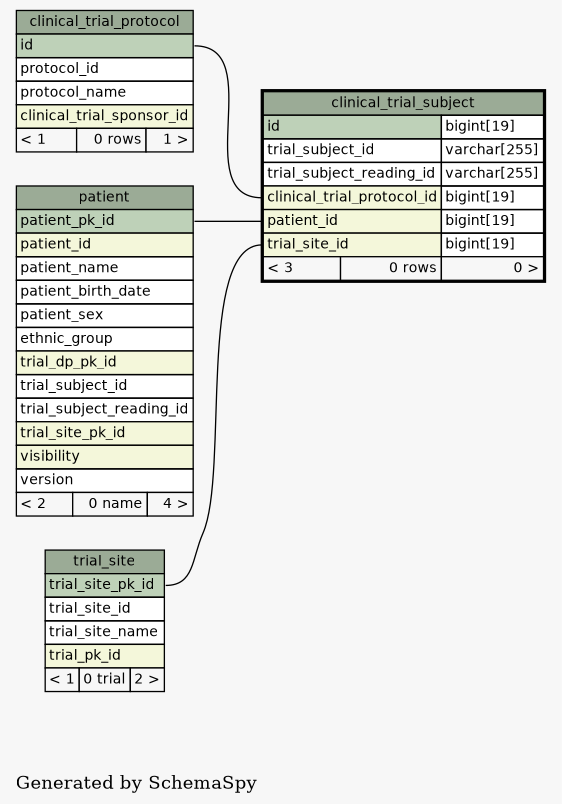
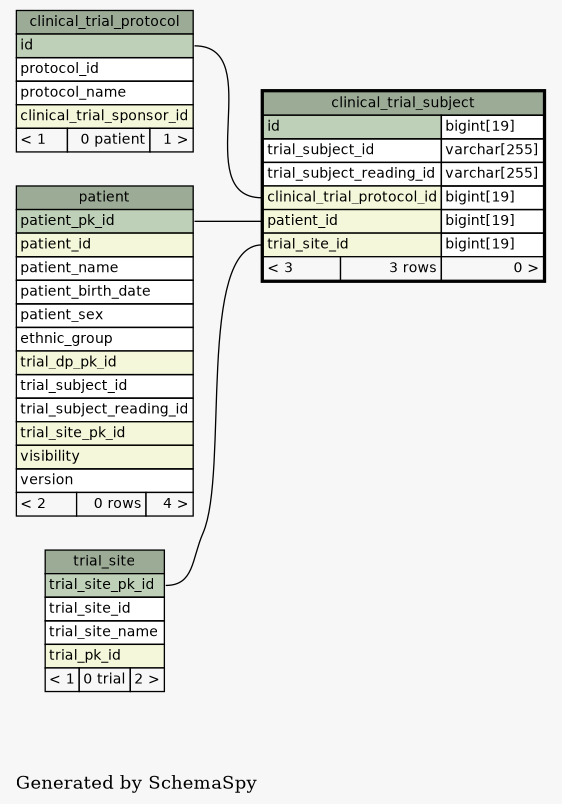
  digraph {
    bgcolor="#f7f7f7"
    label="\nGenerated by SchemaSpy"
    labeljust=l
    rankdir=RL
    node [fontname=Helvetica fontsize=11 shape=plaintext]
    edge [arrowhead=none arrowsize=0.8 arrowtail=crowtee]
-   n1 [label=<     <TABLE BORDER="2" CELLBORDER="1" CELLSPACING="0" BGCOLOR="#ffffff">       <TR><TD PORT="clinical_trial_subject.heading" COLSPAN="3" BGCOLOR="#9bab96" ALIGN="CENTER">clinical_trial_subject</TD></TR>       <TR><TD PORT="id" COLSPAN="2" BGCOLOR="#bed1b8" ALIGN="LEFT">id</TD><TD PORT="id.type" ALIGN="LEFT">bigint[19]</TD></TR>       <TR><TD PORT="trial_subject_id" COLSPAN="2" ALIGN="LEFT">trial_subject_id</TD><TD PORT="trial_subject_id.type" ALIGN="LEFT">varchar[255]</TD></TR>       <TR><TD PORT="trial_subject_reading_id" COLSPAN="2" ALIGN="LEFT">trial_subject_reading_id</TD><TD PORT="trial_subject_reading_id.type" ALIGN="LEFT">varchar[255]</TD></TR>       <TR><TD PORT="clinical_trial_protocol_id" COLSPAN="2" BGCOLOR="#f4f7da" ALIGN="LEFT">clinical_trial_protocol_id</TD><TD PORT="clinical_trial_protocol_id.type" ALIGN="LEFT">bigint[19]</TD></TR>       <TR><TD PORT="patient_id" COLSPAN="2" BGCOLOR="#f4f7da" ALIGN="LEFT">patient_id</TD><TD PORT="patient_id.type" ALIGN="LEFT">bigint[19]</TD></TR>       <TR><TD PORT="trial_site_id" COLSPAN="2" BGCOLOR="#f4f7da" ALIGN="LEFT">trial_site_id</TD><TD PORT="trial_site_id.type" ALIGN="LEFT">bigint[19]</TD></TR>       <TR><TD ALIGN="LEFT" BGCOLOR="#f7f7f7">&lt; 3</TD><TD ALIGN="RIGHT" BGCOLOR="#f7f7f7">0 rows</TD><TD ALIGN="RIGHT" BGCOLOR="#f7f7f7">0 &gt;</TD></TR>     </TABLE>>]
-   n2 [label=<     <TABLE BORDER="0" CELLBORDER="1" CELLSPACING="0" BGCOLOR="#ffffff">       <TR><TD PORT="clinical_trial_protocol.heading" COLSPAN="3" BGCOLOR="#9bab96" ALIGN="CENTER">clinical_trial_protocol</TD></TR>       <TR><TD PORT="id" COLSPAN="3" BGCOLOR="#bed1b8" ALIGN="LEFT">id</TD></TR>       <TR><TD PORT="protocol_id" COLSPAN="3" ALIGN="LEFT">protocol_id</TD></TR>       <TR><TD PORT="protocol_name" COLSPAN="3" ALIGN="LEFT">protocol_name</TD></TR>       <TR><TD PORT="clinical_trial_sponsor_id" COLSPAN="3" BGCOLOR="#f4f7da" ALIGN="LEFT">clinical_trial_sponsor_id</TD></TR>       <TR><TD ALIGN="LEFT" BGCOLOR="#f7f7f7">&lt; 1</TD><TD ALIGN="RIGHT" BGCOLOR="#f7f7f7">0 rows</TD><TD ALIGN="RIGHT" BGCOLOR="#f7f7f7">1 &gt;</TD></TR>     </TABLE>>]
-   n3 [label=<     <TABLE BORDER="0" CELLBORDER="1" CELLSPACING="0" BGCOLOR="#ffffff">       <TR><TD PORT="patient.heading" COLSPAN="3" BGCOLOR="#9bab96" ALIGN="CENTER">patient</TD></TR>       <TR><TD PORT="patient_pk_id" COLSPAN="3" BGCOLOR="#bed1b8" ALIGN="LEFT">patient_pk_id</TD></TR>       <TR><TD PORT="patient_id" COLSPAN="3" BGCOLOR="#f4f7da" ALIGN="LEFT">patient_id</TD></TR>       <TR><TD PORT="patient_name" COLSPAN="3" ALIGN="LEFT">patient_name</TD></TR>       <TR><TD PORT="patient_birth_date" COLSPAN="3" ALIGN="LEFT">patient_birth_date</TD></TR>       <TR><TD PORT="patient_sex" COLSPAN="3" ALIGN="LEFT">patient_sex</TD></TR>       <TR><TD PORT="ethnic_group" COLSPAN="3" ALIGN="LEFT">ethnic_group</TD></TR>       <TR><TD PORT="trial_dp_pk_id" COLSPAN="3" BGCOLOR="#f4f7da" ALIGN="LEFT">trial_dp_pk_id</TD></TR>       <TR><TD PORT="trial_subject_id" COLSPAN="3" ALIGN="LEFT">trial_subject_id</TD></TR>       <TR><TD PORT="trial_subject_reading_id" COLSPAN="3" ALIGN="LEFT">trial_subject_reading_id</TD></TR>       <TR><TD PORT="trial_site_pk_id" COLSPAN="3" BGCOLOR="#f4f7da" ALIGN="LEFT">trial_site_pk_id</TD></TR>       <TR><TD PORT="visibility" COLSPAN="3" BGCOLOR="#f4f7da" ALIGN="LEFT">visibility</TD></TR>       <TR><TD PORT="version" COLSPAN="3" ALIGN="LEFT">version</TD></TR>       <TR><TD ALIGN="LEFT" BGCOLOR="#f7f7f7">&lt; 2</TD><TD ALIGN="RIGHT" BGCOLOR="#f7f7f7">0 name</TD><TD ALIGN="RIGHT" BGCOLOR="#f7f7f7">4 &gt;</TD></TR>     </TABLE>>]
+   n1 [label=<     <TABLE BORDER="2" CELLBORDER="1" CELLSPACING="0" BGCOLOR="#ffffff">       <TR><TD PORT="clinical_trial_subject.heading" COLSPAN="3" BGCOLOR="#9bab96" ALIGN="CENTER">clinical_trial_subject</TD></TR>       <TR><TD PORT="id" COLSPAN="2" BGCOLOR="#bed1b8" ALIGN="LEFT">id</TD><TD PORT="id.type" ALIGN="LEFT">bigint[19]</TD></TR>       <TR><TD PORT="trial_subject_id" COLSPAN="2" ALIGN="LEFT">trial_subject_id</TD><TD PORT="trial_subject_id.type" ALIGN="LEFT">varchar[255]</TD></TR>       <TR><TD PORT="trial_subject_reading_id" COLSPAN="2" ALIGN="LEFT">trial_subject_reading_id</TD><TD PORT="trial_subject_reading_id.type" ALIGN="LEFT">varchar[255]</TD></TR>       <TR><TD PORT="clinical_trial_protocol_id" COLSPAN="2" BGCOLOR="#f4f7da" ALIGN="LEFT">clinical_trial_protocol_id</TD><TD PORT="clinical_trial_protocol_id.type" ALIGN="LEFT">bigint[19]</TD></TR>       <TR><TD PORT="patient_id" COLSPAN="2" BGCOLOR="#f4f7da" ALIGN="LEFT">patient_id</TD><TD PORT="patient_id.type" ALIGN="LEFT">bigint[19]</TD></TR>       <TR><TD PORT="trial_site_id" COLSPAN="2" BGCOLOR="#f4f7da" ALIGN="LEFT">trial_site_id</TD><TD PORT="trial_site_id.type" ALIGN="LEFT">bigint[19]</TD></TR>       <TR><TD ALIGN="LEFT" BGCOLOR="#f7f7f7">&lt; 3</TD><TD ALIGN="RIGHT" BGCOLOR="#f7f7f7">3 rows</TD><TD ALIGN="RIGHT" BGCOLOR="#f7f7f7">0 &gt;</TD></TR>     </TABLE>>]
+   n2 [label=<     <TABLE BORDER="0" CELLBORDER="1" CELLSPACING="0" BGCOLOR="#ffffff">       <TR><TD PORT="clinical_trial_protocol.heading" COLSPAN="3" BGCOLOR="#9bab96" ALIGN="CENTER">clinical_trial_protocol</TD></TR>       <TR><TD PORT="id" COLSPAN="3" BGCOLOR="#bed1b8" ALIGN="LEFT">id</TD></TR>       <TR><TD PORT="protocol_id" COLSPAN="3" ALIGN="LEFT">protocol_id</TD></TR>       <TR><TD PORT="protocol_name" COLSPAN="3" ALIGN="LEFT">protocol_name</TD></TR>       <TR><TD PORT="clinical_trial_sponsor_id" COLSPAN="3" BGCOLOR="#f4f7da" ALIGN="LEFT">clinical_trial_sponsor_id</TD></TR>       <TR><TD ALIGN="LEFT" BGCOLOR="#f7f7f7">&lt; 1</TD><TD ALIGN="RIGHT" BGCOLOR="#f7f7f7">0 patient</TD><TD ALIGN="RIGHT" BGCOLOR="#f7f7f7">1 &gt;</TD></TR>     </TABLE>>]
+   n3 [label=<     <TABLE BORDER="0" CELLBORDER="1" CELLSPACING="0" BGCOLOR="#ffffff">       <TR><TD PORT="patient.heading" COLSPAN="3" BGCOLOR="#9bab96" ALIGN="CENTER">patient</TD></TR>       <TR><TD PORT="patient_pk_id" COLSPAN="3" BGCOLOR="#bed1b8" ALIGN="LEFT">patient_pk_id</TD></TR>       <TR><TD PORT="patient_id" COLSPAN="3" BGCOLOR="#f4f7da" ALIGN="LEFT">patient_id</TD></TR>       <TR><TD PORT="patient_name" COLSPAN="3" ALIGN="LEFT">patient_name</TD></TR>       <TR><TD PORT="patient_birth_date" COLSPAN="3" ALIGN="LEFT">patient_birth_date</TD></TR>       <TR><TD PORT="patient_sex" COLSPAN="3" ALIGN="LEFT">patient_sex</TD></TR>       <TR><TD PORT="ethnic_group" COLSPAN="3" ALIGN="LEFT">ethnic_group</TD></TR>       <TR><TD PORT="trial_dp_pk_id" COLSPAN="3" BGCOLOR="#f4f7da" ALIGN="LEFT">trial_dp_pk_id</TD></TR>       <TR><TD PORT="trial_subject_id" COLSPAN="3" ALIGN="LEFT">trial_subject_id</TD></TR>       <TR><TD PORT="trial_subject_reading_id" COLSPAN="3" ALIGN="LEFT">trial_subject_reading_id</TD></TR>       <TR><TD PORT="trial_site_pk_id" COLSPAN="3" BGCOLOR="#f4f7da" ALIGN="LEFT">trial_site_pk_id</TD></TR>       <TR><TD PORT="visibility" COLSPAN="3" BGCOLOR="#f4f7da" ALIGN="LEFT">visibility</TD></TR>       <TR><TD PORT="version" COLSPAN="3" ALIGN="LEFT">version</TD></TR>       <TR><TD ALIGN="LEFT" BGCOLOR="#f7f7f7">&lt; 2</TD><TD ALIGN="RIGHT" BGCOLOR="#f7f7f7">0 rows</TD><TD ALIGN="RIGHT" BGCOLOR="#f7f7f7">4 &gt;</TD></TR>     </TABLE>>]
    n4 [label=<     <TABLE BORDER="0" CELLBORDER="1" CELLSPACING="0" BGCOLOR="#ffffff">       <TR><TD PORT="trial_site.heading" COLSPAN="3" BGCOLOR="#9bab96" ALIGN="CENTER">trial_site</TD></TR>       <TR><TD PORT="trial_site_pk_id" COLSPAN="3" BGCOLOR="#bed1b8" ALIGN="LEFT">trial_site_pk_id</TD></TR>       <TR><TD PORT="trial_site_id" COLSPAN="3" ALIGN="LEFT">trial_site_id</TD></TR>       <TR><TD PORT="trial_site_name" COLSPAN="3" ALIGN="LEFT">trial_site_name</TD></TR>       <TR><TD PORT="trial_pk_id" COLSPAN="3" BGCOLOR="#f4f7da" ALIGN="LEFT">trial_pk_id</TD></TR>       <TR><TD ALIGN="LEFT" BGCOLOR="#f7f7f7">&lt; 1</TD><TD ALIGN="RIGHT" BGCOLOR="#f7f7f7">0 trial</TD><TD ALIGN="RIGHT" BGCOLOR="#f7f7f7">2 &gt;</TD></TR>     </TABLE>>]
    n1 -> n2 [headport="id:e" tailport="clinical_trial_protocol_id:w"]
    n1 -> n3 [headport="patient_pk_id:e" tailport="patient_id:w"]
    n1 -> n4 [headport="trial_site_pk_id:e" tailport="trial_site_id:w"]
  }
